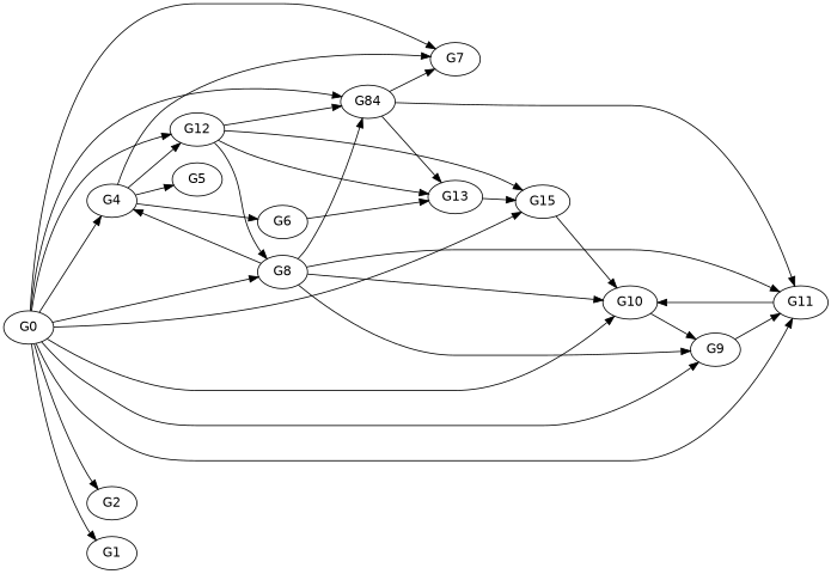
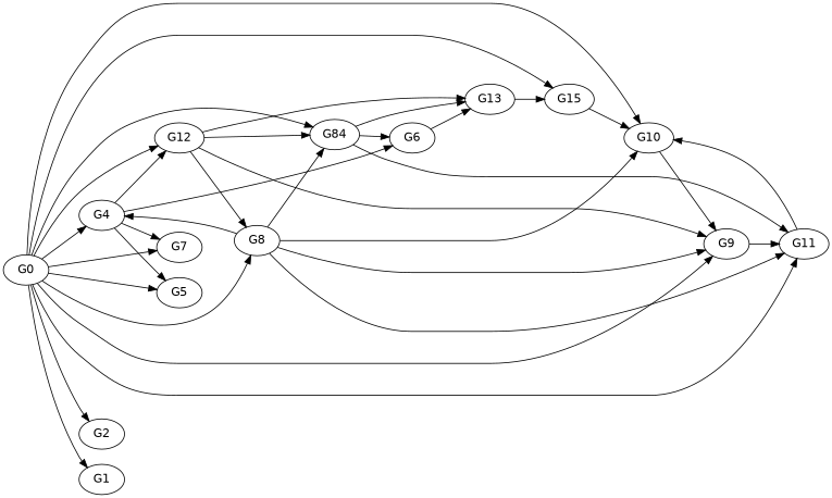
  digraph {
    fontname="DejaVu Sans"
    rankdir=LR
    node [fontname="DejaVu Sans"]
    edge [fontname="DejaVu Sans"]
    G4
    G12
    G7
    G6
    G5
    G15
    n7 [label=G84]
    G13
    G8
    G10
    G9
    G11
    G0
    G2
    G1
    G4 -> G12
    G4 -> G7
    G4 -> G6
    G4 -> G5
-   G12 -> G15
+   G12 -> G9
    G12 -> n7
    G12 -> G13
    G12 -> G8
    G6 -> G13
    G15 -> G10
-   n7 -> G7
+   n7 -> G6
    n7 -> G13
    n7 -> G11
    G13 -> G15
    G8 -> G4
    G8 -> n7
    G8 -> G10
    G8 -> G9
    G8 -> G11
    G10 -> G9
    G9 -> G11
    G11 -> G10
    G0 -> G4
    G0 -> G12
    G0 -> G7
+   G0 -> G5
    G0 -> G15
    G0 -> n7
    G0 -> G8
    G0 -> G10
    G0 -> G9
    G0 -> G11
    G0 -> G2
    G0 -> G1
  }
